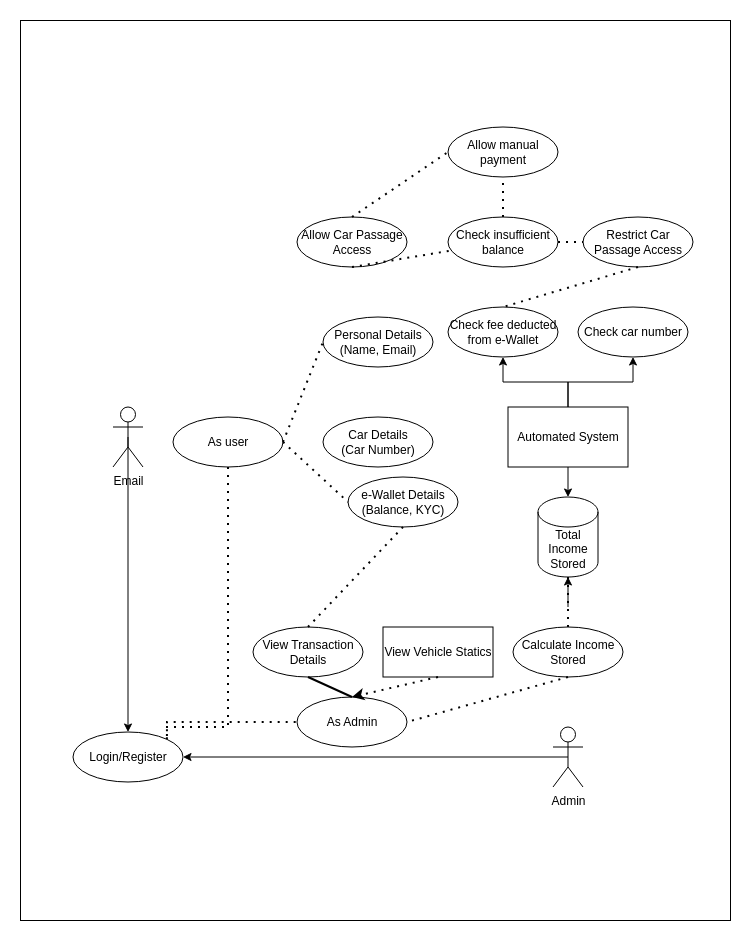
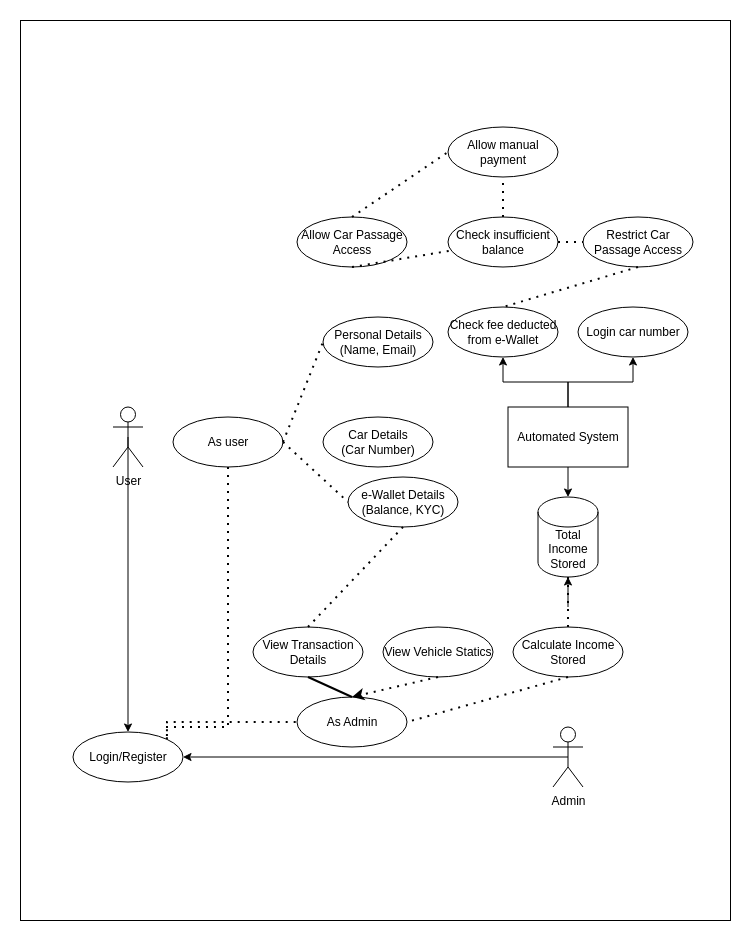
  <mxCell id="0" />
  <mxCell id="1" parent="0" />
  <mxCell id="2" value="" style="rounded=0;whiteSpace=wrap;html=1;" vertex="1" parent="1"><mxGeometry x="20" y="20" width="710" height="900" as="geometry" /></mxCell>
  <mxCell id="3" style="edgeStyle=orthogonalEdgeStyle;rounded=0;orthogonalLoop=1;jettySize=auto;html=1;exitX=0.5;exitY=0.5;exitDx=0;exitDy=0;exitPerimeter=0;entryX=0.5;entryY=0;entryDx=0;entryDy=0;" edge="1" parent="1" source="4" target="25"><mxGeometry relative="1" as="geometry" /></mxCell>
- <mxCell id="4" value="Email" style="shape=umlActor;verticalLabelPosition=bottom;verticalAlign=top;html=1;outlineConnect=0;" vertex="1" parent="1"><mxGeometry x="112.5" y="406.5" width="30" height="60" as="geometry" /></mxCell>
+ <mxCell id="4" value="User" style="shape=umlActor;verticalLabelPosition=bottom;verticalAlign=top;html=1;outlineConnect=0;" vertex="1" parent="1"><mxGeometry x="112.5" y="406.5" width="30" height="60" as="geometry" /></mxCell>
  <mxCell id="5" style="edgeStyle=orthogonalEdgeStyle;rounded=0;orthogonalLoop=1;jettySize=auto;html=1;exitX=0.5;exitY=0.5;exitDx=0;exitDy=0;exitPerimeter=0;entryX=1;entryY=0.5;entryDx=0;entryDy=0;" edge="1" parent="1" source="6" target="25"><mxGeometry relative="1" as="geometry" /></mxCell>
  <mxCell id="6" value="Admin" style="shape=umlActor;verticalLabelPosition=bottom;verticalAlign=top;html=1;outlineConnect=0;" vertex="1" parent="1"><mxGeometry x="552.5" y="726.5" width="30" height="60" as="geometry" /></mxCell>
  <mxCell id="7" style="edgeStyle=orthogonalEdgeStyle;rounded=0;orthogonalLoop=1;jettySize=auto;html=1;exitX=0.5;exitY=0;exitDx=0;exitDy=0;entryX=0.5;entryY=1;entryDx=0;entryDy=0;" edge="1" parent="1" source="10" target="14"><mxGeometry relative="1" as="geometry" /></mxCell>
  <mxCell id="8" style="edgeStyle=orthogonalEdgeStyle;rounded=0;orthogonalLoop=1;jettySize=auto;html=1;exitX=0.5;exitY=0;exitDx=0;exitDy=0;entryX=0.5;entryY=1;entryDx=0;entryDy=0;" edge="1" parent="1" source="10" target="15"><mxGeometry relative="1" as="geometry" /></mxCell>
  <mxCell id="9" style="edgeStyle=orthogonalEdgeStyle;rounded=0;orthogonalLoop=1;jettySize=auto;html=1;exitX=0.5;exitY=1;exitDx=0;exitDy=0;entryX=0.5;entryY=0;entryDx=0;entryDy=0;entryPerimeter=0;" edge="1" parent="1" source="10" target="41"><mxGeometry relative="1" as="geometry" /></mxCell>
  <mxCell id="10" value="Automated System" style="rounded=0;whiteSpace=wrap;html=1;" vertex="1" parent="1"><mxGeometry x="507.5" y="406.5" width="120" height="60" as="geometry" /></mxCell>
  <mxCell id="11" value="Calculate Income Stored" style="ellipse;whiteSpace=wrap;html=1;" vertex="1" parent="1"><mxGeometry x="512.5" y="626.5" width="110" height="50" as="geometry" /></mxCell>
  <mxCell id="12" value="" style="endArrow=none;dashed=1;html=1;dashPattern=1 3;strokeWidth=2;rounded=0;exitX=0.5;exitY=0;exitDx=0;exitDy=0;entryX=0.5;entryY=1;entryDx=0;entryDy=0;entryPerimeter=0;" edge="1" parent="1" source="11" target="41"><mxGeometry width="50" height="50" relative="1" as="geometry"><mxPoint x="412.5" y="486.5" as="sourcePoint" /><mxPoint x="567.5" y="566.5" as="targetPoint" /></mxGeometry></mxCell>
  <mxCell id="13" value="" style="endArrow=classic;html=1;rounded=0;entryX=0.5;entryY=1;entryDx=0;entryDy=0;entryPerimeter=0;" edge="1" parent="1" target="41"><mxGeometry width="50" height="50" relative="1" as="geometry"><mxPoint x="567.5" y="606.5" as="sourcePoint" /><mxPoint x="612.5" y="596.5" as="targetPoint" /></mxGeometry></mxCell>
  <mxCell id="14" value="Check fee deducted from e-Wallet" style="ellipse;whiteSpace=wrap;html=1;" vertex="1" parent="1"><mxGeometry x="447.5" y="306.5" width="110" height="50" as="geometry" /></mxCell>
- <mxCell id="15" value="Check car number" style="ellipse;whiteSpace=wrap;html=1;" vertex="1" parent="1"><mxGeometry x="577.5" y="306.5" width="110" height="50" as="geometry" /></mxCell>
+ <mxCell id="15" value="Login car number" style="ellipse;whiteSpace=wrap;html=1;" vertex="1" parent="1"><mxGeometry x="577.5" y="306.5" width="110" height="50" as="geometry" /></mxCell>
  <mxCell id="16" value="Check insufficient balance" style="ellipse;whiteSpace=wrap;html=1;" vertex="1" parent="1"><mxGeometry x="447.5" y="216.5" width="110" height="50" as="geometry" /></mxCell>
  <mxCell id="17" value="Allow manual payment" style="ellipse;whiteSpace=wrap;html=1;" vertex="1" parent="1"><mxGeometry x="447.5" y="126.5" width="110" height="50" as="geometry" /></mxCell>
  <mxCell id="18" value="Restrict Car Passage Access" style="ellipse;whiteSpace=wrap;html=1;" vertex="1" parent="1"><mxGeometry x="582.5" y="216.5" width="110" height="50" as="geometry" /></mxCell>
  <mxCell id="19" value="Allow Car Passage Access" style="ellipse;whiteSpace=wrap;html=1;" vertex="1" parent="1"><mxGeometry x="296.5" y="216.5" width="110" height="50" as="geometry" /></mxCell>
  <mxCell id="20" value="" style="endArrow=none;dashed=1;html=1;dashPattern=1 3;strokeWidth=2;rounded=0;entryX=0.5;entryY=1;entryDx=0;entryDy=0;exitX=0.5;exitY=0;exitDx=0;exitDy=0;" edge="1" parent="1" source="16" target="17"><mxGeometry width="50" height="50" relative="1" as="geometry"><mxPoint x="402.5" y="406.5" as="sourcePoint" /><mxPoint x="452.5" y="356.5" as="targetPoint" /></mxGeometry></mxCell>
  <mxCell id="21" value="" style="endArrow=none;dashed=1;html=1;dashPattern=1 3;strokeWidth=2;rounded=0;exitX=1;exitY=0.5;exitDx=0;exitDy=0;entryX=0;entryY=0.5;entryDx=0;entryDy=0;" edge="1" parent="1" source="16" target="18"><mxGeometry width="50" height="50" relative="1" as="geometry"><mxPoint x="622.5" y="136.5" as="sourcePoint" /><mxPoint x="662.5" y="156.5" as="targetPoint" /></mxGeometry></mxCell>
  <mxCell id="22" value="" style="endArrow=none;dashed=1;html=1;dashPattern=1 3;strokeWidth=2;rounded=0;entryX=0.5;entryY=0;entryDx=0;entryDy=0;exitX=0.5;exitY=1;exitDx=0;exitDy=0;" edge="1" parent="1" source="18" target="14"><mxGeometry width="50" height="50" relative="1" as="geometry"><mxPoint x="402.5" y="406.5" as="sourcePoint" /><mxPoint x="452.5" y="356.5" as="targetPoint" /></mxGeometry></mxCell>
  <mxCell id="23" value="" style="endArrow=none;dashed=1;html=1;dashPattern=1 3;strokeWidth=2;rounded=0;entryX=0;entryY=0.5;entryDx=0;entryDy=0;exitX=0.5;exitY=0;exitDx=0;exitDy=0;" edge="1" parent="1" source="19" target="17"><mxGeometry width="50" height="50" relative="1" as="geometry"><mxPoint x="402.5" y="406.5" as="sourcePoint" /><mxPoint x="452.5" y="356.5" as="targetPoint" /></mxGeometry></mxCell>
  <mxCell id="24" value="" style="endArrow=none;dashed=1;html=1;dashPattern=1 3;strokeWidth=2;rounded=0;exitX=0.5;exitY=1;exitDx=0;exitDy=0;" edge="1" parent="1" source="19" target="16"><mxGeometry width="50" height="50" relative="1" as="geometry"><mxPoint x="402.5" y="406.5" as="sourcePoint" /><mxPoint x="452.5" y="356.5" as="targetPoint" /></mxGeometry></mxCell>
  <mxCell id="25" value="Login/Register" style="ellipse;whiteSpace=wrap;html=1;" vertex="1" parent="1"><mxGeometry x="72.5" y="731.5" width="110" height="50" as="geometry" /></mxCell>
  <mxCell id="26" value="As Admin" style="ellipse;whiteSpace=wrap;html=1;" vertex="1" parent="1"><mxGeometry x="296.5" y="696.5" width="110" height="50" as="geometry" /></mxCell>
  <mxCell id="27" value="As user" style="ellipse;whiteSpace=wrap;html=1;" vertex="1" parent="1"><mxGeometry x="172.5" y="416.5" width="110" height="50" as="geometry" /></mxCell>
  <mxCell id="28" value="" style="endArrow=none;dashed=1;html=1;dashPattern=1 3;strokeWidth=2;rounded=0;exitX=1;exitY=0;exitDx=0;exitDy=0;entryX=0;entryY=0.5;entryDx=0;entryDy=0;" edge="1" parent="1" source="25" target="26"><mxGeometry width="50" height="50" relative="1" as="geometry"><mxPoint x="362.5" y="526.5" as="sourcePoint" /><mxPoint x="412.5" y="476.5" as="targetPoint" /><Array as="points"><mxPoint x="166.5" y="721.5" /></Array></mxGeometry></mxCell>
  <mxCell id="29" value="" style="endArrow=none;dashed=1;html=1;dashPattern=1 3;strokeWidth=2;rounded=0;exitX=0.5;exitY=1;exitDx=0;exitDy=0;entryX=1;entryY=0;entryDx=0;entryDy=0;" edge="1" parent="1" source="27" target="25"><mxGeometry width="50" height="50" relative="1" as="geometry"><mxPoint x="362.5" y="526.5" as="sourcePoint" /><mxPoint x="412.5" y="476.5" as="targetPoint" /><Array as="points"><mxPoint x="227.5" y="726.5" /><mxPoint x="166.5" y="726.5" /></Array></mxGeometry></mxCell>
  <mxCell id="30" value="View Transaction Details" style="ellipse;whiteSpace=wrap;html=1;" vertex="1" parent="1"><mxGeometry x="252.5" y="626.5" width="110" height="50" as="geometry" /></mxCell>
- <mxCell id="31" value="View Vehicle Statics" style="whiteSpace=wrap;html=1;rounded=0;" vertex="1" parent="1"><mxGeometry x="382.5" y="626.5" width="110" height="50" as="geometry" /></mxCell>
+ <mxCell id="31" value="View Vehicle Statics" style="ellipse;whiteSpace=wrap;html=1;" vertex="1" parent="1"><mxGeometry x="382.5" y="626.5" width="110" height="50" as="geometry" /></mxCell>
  <mxCell id="32" value="" style="endArrow=none;dashed=0;html=1;dashPattern=1 3;strokeWidth=2;rounded=0;entryX=0.5;entryY=0;entryDx=0;entryDy=0;exitX=0.5;exitY=1;exitDx=0;exitDy=0;" edge="1" parent="1" source="30" target="26"><mxGeometry width="50" height="50" relative="1" as="geometry"><mxPoint x="362.5" y="516.5" as="sourcePoint" /><mxPoint x="412.5" y="466.5" as="targetPoint" /></mxGeometry></mxCell>
  <mxCell id="33" value="" style="endArrow=classic;dashed=1;html=1;dashPattern=1 3;strokeWidth=2;rounded=0;entryX=0.5;entryY=0;entryDx=0;entryDy=0;exitX=0.5;exitY=1;exitDx=0;exitDy=0;" edge="1" parent="1" source="31" target="26"><mxGeometry width="50" height="50" relative="1" as="geometry"><mxPoint x="317.5" y="686.5" as="sourcePoint" /><mxPoint x="361.5" y="706.5" as="targetPoint" /></mxGeometry></mxCell>
  <mxCell id="34" value="" style="endArrow=none;dashed=1;html=1;dashPattern=1 3;strokeWidth=2;rounded=0;entryX=1;entryY=0.5;entryDx=0;entryDy=0;exitX=0.5;exitY=1;exitDx=0;exitDy=0;" edge="1" parent="1" source="11" target="26"><mxGeometry width="50" height="50" relative="1" as="geometry"><mxPoint x="447.5" y="686.5" as="sourcePoint" /><mxPoint x="361.5" y="706.5" as="targetPoint" /></mxGeometry></mxCell>
  <mxCell id="35" value="Personal Details&lt;br&gt;(Name, Email)" style="ellipse;whiteSpace=wrap;html=1;" vertex="1" parent="1"><mxGeometry x="322.5" y="316.5" width="110" height="50" as="geometry" /></mxCell>
  <mxCell id="36" value="Car Details&lt;br&gt;(Car Number)" style="ellipse;whiteSpace=wrap;html=1;" vertex="1" parent="1"><mxGeometry x="322.5" y="416.5" width="110" height="50" as="geometry" /></mxCell>
  <mxCell id="37" value="e-Wallet Details&lt;br&gt;(Balance, KYC)" style="ellipse;whiteSpace=wrap;html=1;" vertex="1" parent="1"><mxGeometry x="347.5" y="476.5" width="110" height="50" as="geometry" /></mxCell>
  <mxCell id="38" value="" style="endArrow=none;dashed=1;html=1;dashPattern=1 3;strokeWidth=2;rounded=0;exitX=1;exitY=0.5;exitDx=0;exitDy=0;entryX=0;entryY=0.5;entryDx=0;entryDy=0;" edge="1" parent="1" source="27" target="35"><mxGeometry width="50" height="50" relative="1" as="geometry"><mxPoint x="362.5" y="606.5" as="sourcePoint" /><mxPoint x="412.5" y="556.5" as="targetPoint" /></mxGeometry></mxCell>
  <mxCell id="39" value="" style="endArrow=none;dashed=1;html=1;dashPattern=1 3;strokeWidth=2;rounded=0;exitX=1;exitY=0.5;exitDx=0;exitDy=0;entryX=0;entryY=0.5;entryDx=0;entryDy=0;" edge="1" parent="1" source="27" target="37"><mxGeometry width="50" height="50" relative="1" as="geometry"><mxPoint x="292.5" y="451.5" as="sourcePoint" /><mxPoint x="306.5" y="511.5" as="targetPoint" /></mxGeometry></mxCell>
  <mxCell id="40" value="" style="endArrow=none;dashed=1;html=1;dashPattern=1 3;strokeWidth=2;rounded=0;entryX=0.5;entryY=1;entryDx=0;entryDy=0;exitX=0.5;exitY=0;exitDx=0;exitDy=0;" edge="1" parent="1" source="30" target="37"><mxGeometry width="50" height="50" relative="1" as="geometry"><mxPoint x="362.5" y="506.5" as="sourcePoint" /><mxPoint x="412.5" y="456.5" as="targetPoint" /></mxGeometry></mxCell>
  <mxCell id="41" value="Total Income Stored" style="shape=cylinder3;whiteSpace=wrap;html=1;boundedLbl=1;backgroundOutline=1;size=15;" vertex="1" parent="1"><mxGeometry x="537.5" y="496.5" width="60" height="80" as="geometry" /></mxCell>
